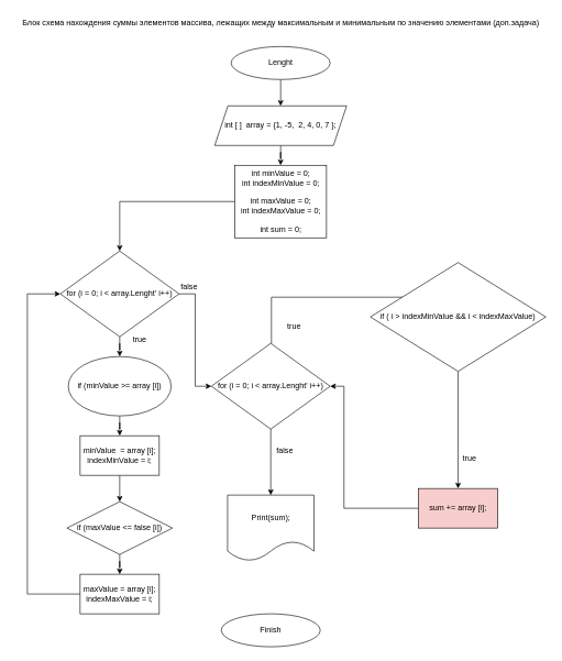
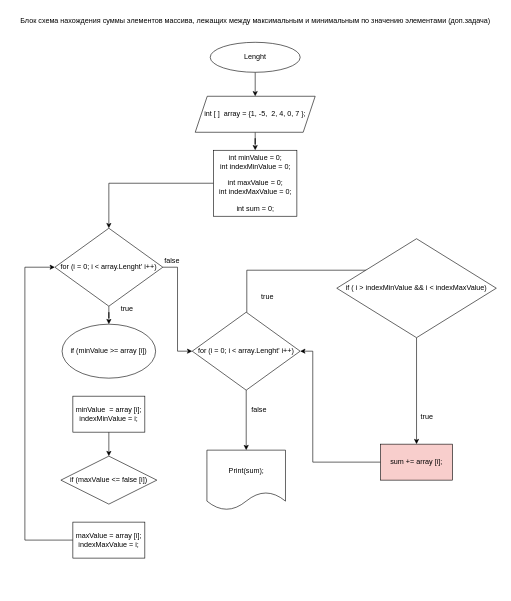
  <mxCell id="0" />
  <mxCell id="1" parent="0" />
  <mxCell id="2" style="edgeStyle=orthogonalEdgeStyle;rounded=0;orthogonalLoop=1;jettySize=auto;html=1;entryX=0.5;entryY=0;entryDx=0;entryDy=0;" parent="1" source="3" target="6" edge="1"><mxGeometry relative="1" as="geometry" /></mxCell>
  <mxCell id="3" value="Lenght" style="ellipse;whiteSpace=wrap;html=1;" parent="1" vertex="1"><mxGeometry x="350" y="70" width="150" height="50" as="geometry" /></mxCell>
- <mxCell id="4" value="Finish" style="ellipse;whiteSpace=wrap;html=1;" parent="1" vertex="1"><mxGeometry x="335" y="930" width="150" height="50" as="geometry" /></mxCell>
  <mxCell id="5" style="edgeStyle=orthogonalEdgeStyle;rounded=0;orthogonalLoop=1;jettySize=auto;html=1;entryX=0.5;entryY=0;entryDx=0;entryDy=0;" parent="1" source="6" target="8" edge="1"><mxGeometry relative="1" as="geometry" /></mxCell>
  <mxCell id="6" value="int [ ]&amp;nbsp; array = {1, -5,&amp;nbsp; 2, 4, 0, 7 };" style="shape=parallelogram;perimeter=parallelogramPerimeter;whiteSpace=wrap;html=1;fixedSize=1;" parent="1" vertex="1"><mxGeometry x="325" y="160" width="200" height="60" as="geometry" /></mxCell>
  <mxCell id="7" style="edgeStyle=orthogonalEdgeStyle;rounded=0;orthogonalLoop=1;jettySize=auto;html=1;entryX=0.5;entryY=0;entryDx=0;entryDy=0;" parent="1" source="8" target="11" edge="1"><mxGeometry relative="1" as="geometry" /></mxCell>
  <mxCell id="8" value="int minValue = 0;&lt;br&gt;int indexMinValue = 0;&lt;br&gt;&lt;br&gt;int maxValue = 0;&lt;br&gt;int indexMaxValue = 0;&lt;br&gt;&lt;br&gt;int sum = 0;" style="rounded=0;whiteSpace=wrap;html=1;" parent="1" vertex="1"><mxGeometry x="355.5" y="250" width="139" height="110" as="geometry" /></mxCell>
  <mxCell id="9" style="edgeStyle=orthogonalEdgeStyle;rounded=0;orthogonalLoop=1;jettySize=auto;html=1;" parent="1" source="11" target="13" edge="1"><mxGeometry relative="1" as="geometry" /></mxCell>
  <mxCell id="10" style="edgeStyle=orthogonalEdgeStyle;rounded=0;orthogonalLoop=1;jettySize=auto;html=1;entryX=0;entryY=0.5;entryDx=0;entryDy=0;" parent="1" source="11" target="23" edge="1"><mxGeometry relative="1" as="geometry" /></mxCell>
  <mxCell id="11" value="for (i = 0; i &amp;lt; array.Lenght' i++)" style="rhombus;whiteSpace=wrap;html=1;" parent="1" vertex="1"><mxGeometry x="91" y="380" width="180" height="130" as="geometry" /></mxCell>
- <mxCell id="12" style="edgeStyle=orthogonalEdgeStyle;rounded=0;orthogonalLoop=1;jettySize=auto;html=1;entryX=0.5;entryY=0;entryDx=0;entryDy=0;" parent="1" source="13" target="15" edge="1"><mxGeometry relative="1" as="geometry" /></mxCell>
  <mxCell id="13" value="if (minValue &amp;gt;= array [i])" style="ellipse;whiteSpace=wrap;html=1;" parent="1" vertex="1"><mxGeometry x="103" y="540" width="156" height="90" as="geometry" /></mxCell>
  <mxCell id="14" style="edgeStyle=orthogonalEdgeStyle;rounded=0;orthogonalLoop=1;jettySize=auto;html=1;entryX=0.5;entryY=0;entryDx=0;entryDy=0;" parent="1" source="15" target="17" edge="1"><mxGeometry relative="1" as="geometry" /></mxCell>
  <mxCell id="15" value="minValue&amp;nbsp; = array [i];&lt;br&gt;indexMinValue = i;" style="rounded=0;whiteSpace=wrap;html=1;" parent="1" vertex="1"><mxGeometry x="121" y="660" width="120" height="60" as="geometry" /></mxCell>
- <mxCell id="16" style="edgeStyle=orthogonalEdgeStyle;rounded=0;orthogonalLoop=1;jettySize=auto;html=1;entryX=0.5;entryY=0;entryDx=0;entryDy=0;" parent="1" source="17" target="19" edge="1"><mxGeometry relative="1" as="geometry" /></mxCell>
  <mxCell id="17" value="if (maxValue &amp;lt;= false [i])" style="rhombus;whiteSpace=wrap;html=1;" parent="1" vertex="1"><mxGeometry x="101" y="760" width="160" height="80" as="geometry" /></mxCell>
  <mxCell id="18" style="edgeStyle=orthogonalEdgeStyle;rounded=0;orthogonalLoop=1;jettySize=auto;html=1;entryX=0;entryY=0.5;entryDx=0;entryDy=0;" parent="1" source="19" target="11" edge="1"><mxGeometry relative="1" as="geometry"><Array as="points"><mxPoint x="41" y="900" /><mxPoint x="41" y="445" /></Array></mxGeometry></mxCell>
  <mxCell id="19" value="maxValue = array [i];&lt;br&gt;indexMaxValue = i;" style="rounded=0;whiteSpace=wrap;html=1;" parent="1" vertex="1"><mxGeometry x="121" y="870" width="120" height="60" as="geometry" /></mxCell>
  <mxCell id="20" value="true" style="text;html=1;align=center;verticalAlign=middle;resizable=0;points=[];autosize=1;strokeColor=none;fillColor=none;" parent="1" vertex="1"><mxGeometry x="191" y="500" width="40" height="30" as="geometry" /></mxCell>
  <mxCell id="21" style="edgeStyle=orthogonalEdgeStyle;rounded=0;orthogonalLoop=1;jettySize=auto;html=1;entryX=0.5;entryY=0;entryDx=0;entryDy=0;" parent="1" source="23" target="26" edge="1"><mxGeometry relative="1" as="geometry"><Array as="points"><mxPoint x="411" y="450" /><mxPoint x="694" y="450" /></Array></mxGeometry></mxCell>
  <mxCell id="22" style="edgeStyle=orthogonalEdgeStyle;rounded=0;orthogonalLoop=1;jettySize=auto;html=1;entryX=0.5;entryY=0;entryDx=0;entryDy=0;" parent="1" source="23" target="30" edge="1"><mxGeometry relative="1" as="geometry" /></mxCell>
  <mxCell id="23" value="for (i = 0; i &amp;lt; array.Lenght' i++)" style="rhombus;whiteSpace=wrap;html=1;" parent="1" vertex="1"><mxGeometry x="320" y="520" width="180" height="130" as="geometry" /></mxCell>
  <mxCell id="24" value="false" style="text;html=1;align=center;verticalAlign=middle;resizable=0;points=[];autosize=1;strokeColor=none;fillColor=none;" parent="1" vertex="1"><mxGeometry x="261" y="420" width="50" height="30" as="geometry" /></mxCell>
  <mxCell id="25" style="edgeStyle=orthogonalEdgeStyle;rounded=0;orthogonalLoop=1;jettySize=auto;html=1;entryX=0.5;entryY=0;entryDx=0;entryDy=0;" parent="1" source="26" target="28" edge="1"><mxGeometry relative="1" as="geometry" /></mxCell>
  <mxCell id="26" value="if ( i &amp;gt; indexMinValue &amp;amp;&amp;amp; i &amp;lt; indexMaxValue)" style="rhombus;whiteSpace=wrap;html=1;" parent="1" vertex="1"><mxGeometry x="561" y="397.5" width="266" height="165" as="geometry" /></mxCell>
  <mxCell id="27" style="edgeStyle=orthogonalEdgeStyle;rounded=0;orthogonalLoop=1;jettySize=auto;html=1;entryX=1;entryY=0.5;entryDx=0;entryDy=0;" parent="1" source="28" target="23" edge="1"><mxGeometry relative="1" as="geometry"><Array as="points"><mxPoint x="521" y="770" /><mxPoint x="521" y="585" /></Array></mxGeometry></mxCell>
  <mxCell id="28" value="sum += array [i];" style="rounded=0;whiteSpace=wrap;html=1;fillColor=#f8cecc;" parent="1" vertex="1"><mxGeometry x="634" y="740" width="120" height="60" as="geometry" /></mxCell>
  <mxCell id="29" value="true" style="text;html=1;align=center;verticalAlign=middle;resizable=0;points=[];autosize=1;strokeColor=none;fillColor=none;" parent="1" vertex="1"><mxGeometry x="425" y="480" width="40" height="30" as="geometry" /></mxCell>
  <mxCell id="30" value="Print(sum);" style="shape=document;whiteSpace=wrap;html=1;boundedLbl=1;" parent="1" vertex="1"><mxGeometry x="344.5" y="750" width="131" height="100" as="geometry" /></mxCell>
  <mxCell id="31" value="false" style="text;html=1;align=center;verticalAlign=middle;resizable=0;points=[];autosize=1;strokeColor=none;fillColor=none;" parent="1" vertex="1"><mxGeometry x="406" y="667.5" width="50" height="30" as="geometry" /></mxCell>
  <mxCell id="32" value="true" style="text;html=1;align=center;verticalAlign=middle;resizable=0;points=[];autosize=1;strokeColor=none;fillColor=none;" parent="1" vertex="1"><mxGeometry x="691" y="680" width="40" height="30" as="geometry" /></mxCell>
  <mxCell id="33" value="Блок схема нахождения суммы элементов массива, лежащих между максимальным и минимальным по значению элементами (доп.задача)" style="text;html=1;align=center;verticalAlign=middle;resizable=0;points=[];autosize=1;strokeColor=none;fillColor=none;" vertex="1" parent="1"><mxGeometry x="20" width="810" height="30" as="geometry" y="20" /></mxCell>
